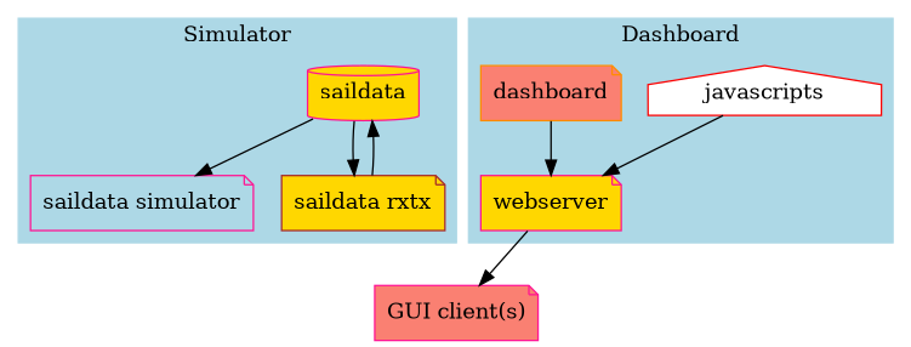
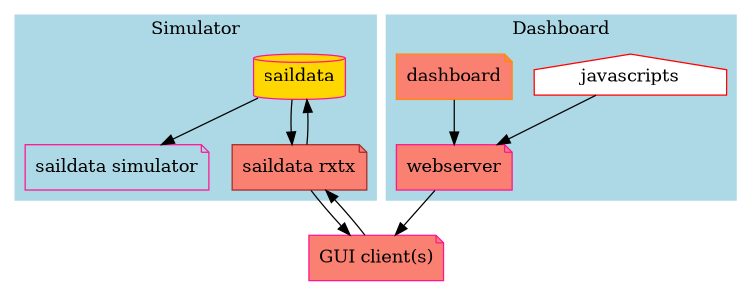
  digraph {
    color=lightgrey
    style=filled
    node [color=deeppink fillcolor=salmon shape=note style=filled]
    saildata [fillcolor=gold shape=cylinder]
    "saildata simulator" [fillcolor=lightblue]
-   "saildata rxtx" [color=brown fillcolor=gold]
+   "saildata rxtx" [color=brown]
    javascripts [color=red fillcolor=white shape=house]
-   webserver [fillcolor=gold]
+   webserver
    dashboard [color=darkorange]
    "GUI client(s)"
    subgraph cluster_1 {
      color=lightblue
      label=Simulator
      saildata
      "saildata simulator"
      "saildata rxtx"
    }
    subgraph cluster_2 {
      color=lightblue
      label=Dashboard
      javascripts
      webserver
      dashboard
    }
    saildata -> "saildata simulator"
    saildata -> "saildata rxtx"
    "saildata rxtx" -> saildata
+   "saildata rxtx" -> "GUI client(s)"
    javascripts -> webserver
    webserver -> "GUI client(s)"
    dashboard -> webserver
+   "GUI client(s)" -> "saildata rxtx"
  }
